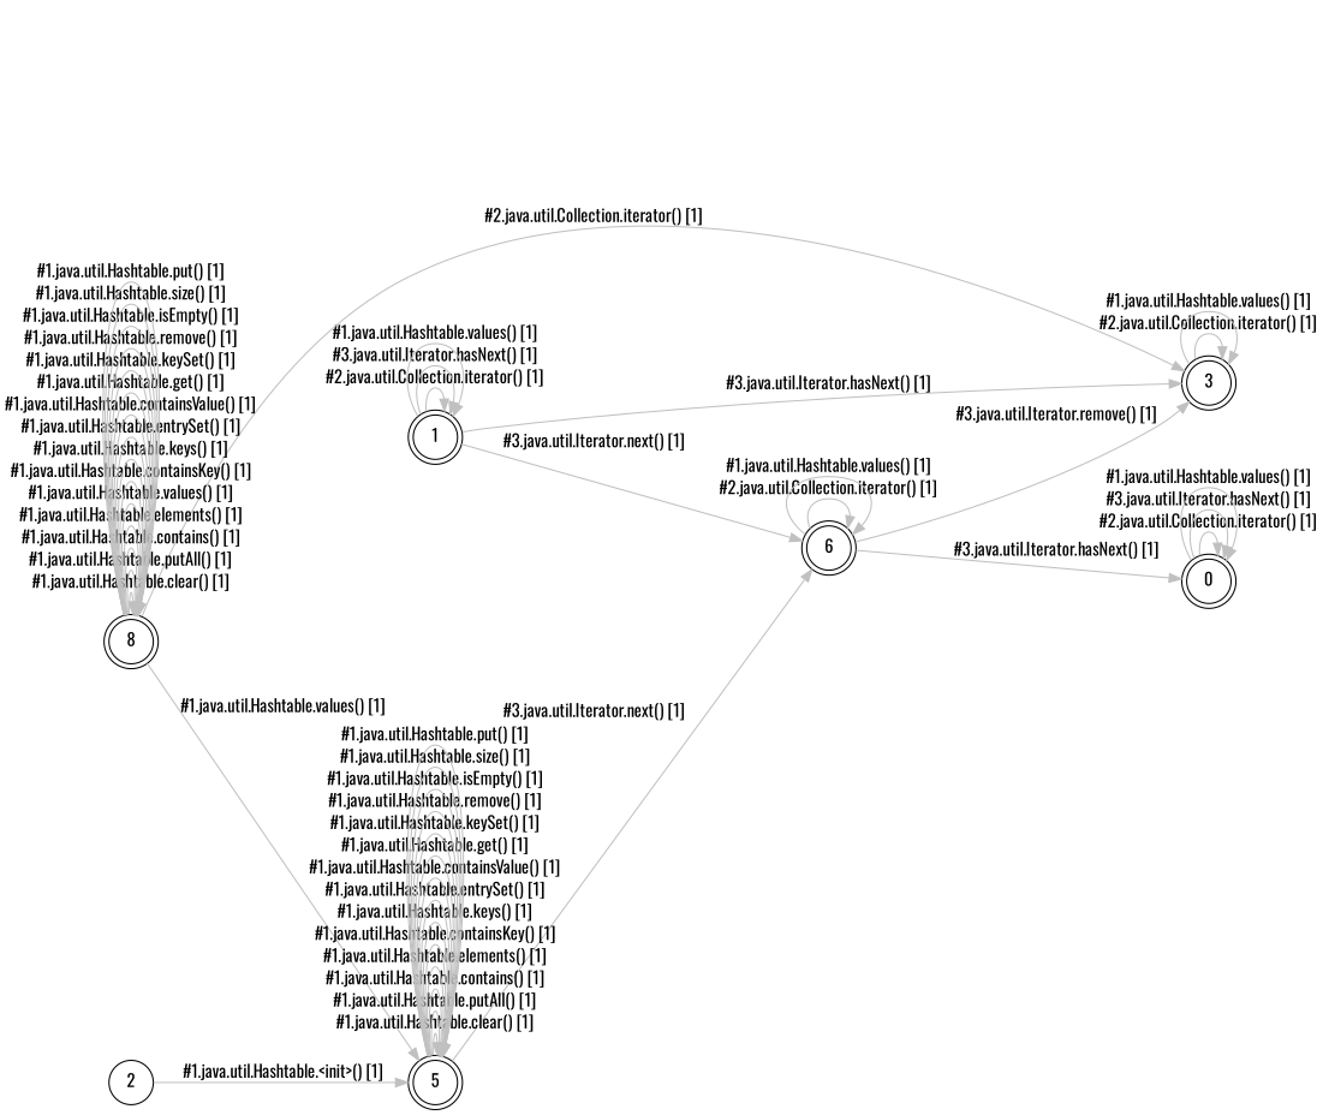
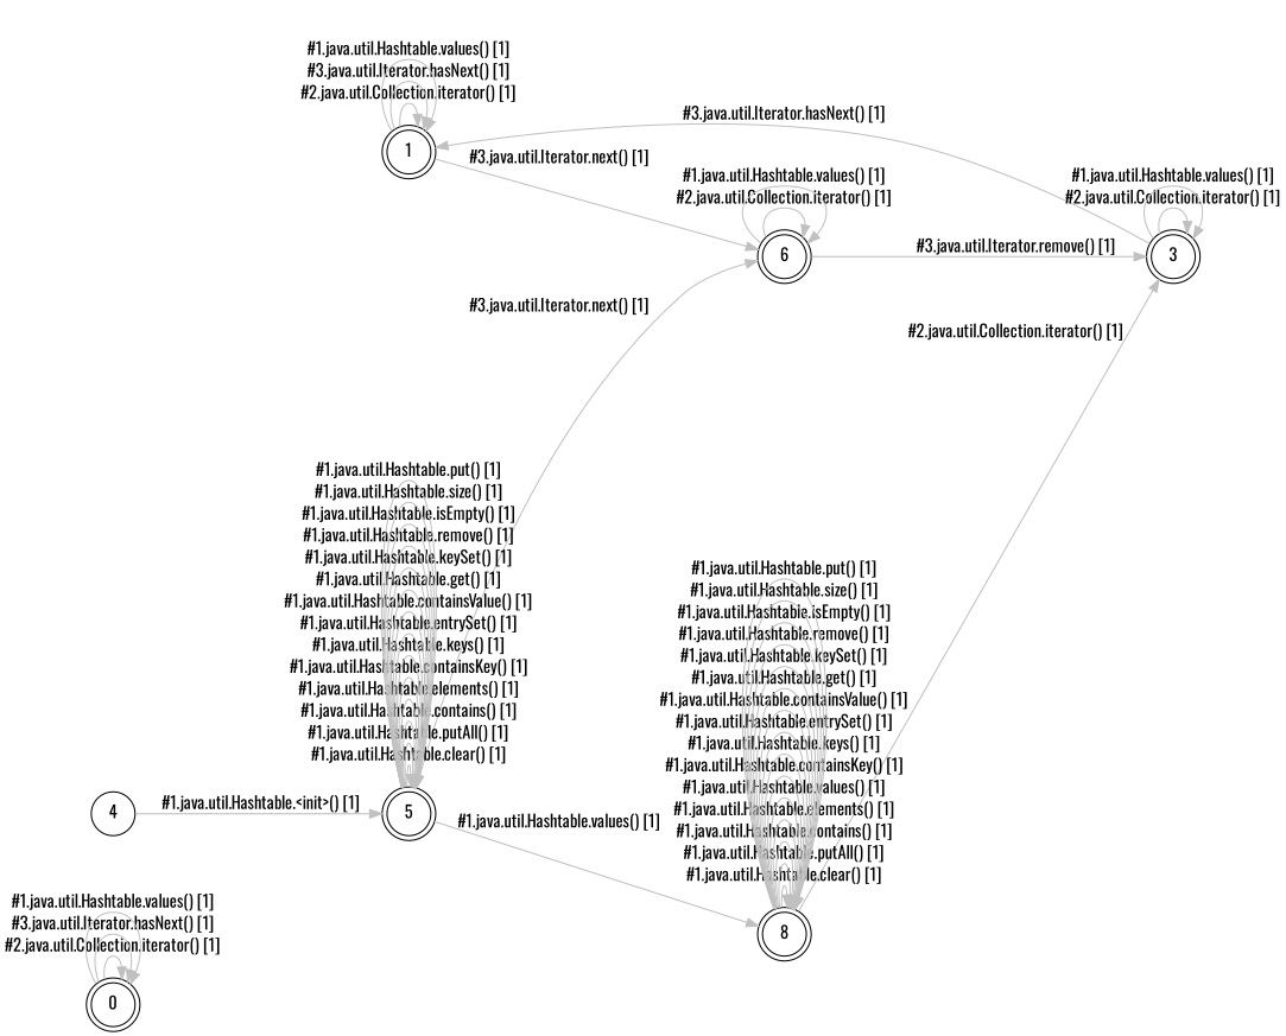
  digraph {
    fontname=Oswald
    rankdir=LR
    node [fontname=Oswald shape=doublecircle]
    edge [color=gray fontname=Oswald style="setlinewidth(1)"]
    0
    1
    6
    3
    n5 [label=8]
-   4 [shape=circle label=2]
+   4 [shape=circle]
    5
    0 -> 0 [label="#2.java.util.Collection.iterator() [1]"]
    0 -> 0 [label="#3.java.util.Iterator.hasNext() [1]"]
    0 -> 0 [label="#1.java.util.Hashtable.values() [1]"]
    1 -> 1 [label="#2.java.util.Collection.iterator() [1]"]
    1 -> 1 [label="#3.java.util.Iterator.hasNext() [1]"]
    1 -> 1 [label="#1.java.util.Hashtable.values() [1]"]
    1 -> 6 [label="#3.java.util.Iterator.next() [1]"]
-   6 -> 0 [label="#3.java.util.Iterator.hasNext() [1]"]
    6 -> 6 [label="#2.java.util.Collection.iterator() [1]"]
    6 -> 6 [label="#1.java.util.Hashtable.values() [1]"]
    6 -> 3 [label="#3.java.util.Iterator.remove() [1]"]
-   1 -> 3 [label="#3.java.util.Iterator.hasNext() [1]"]
+   3 -> 1 [label="#3.java.util.Iterator.hasNext() [1]"]
    3 -> 3 [label="#2.java.util.Collection.iterator() [1]"]
    3 -> 3 [label="#1.java.util.Hashtable.values() [1]"]
    n5 -> 3 [label="#2.java.util.Collection.iterator() [1]"]
    n5 -> n5 [label="#1.java.util.Hashtable.clear() [1]"]
    n5 -> n5 [label="#1.java.util.Hashtable.putAll() [1]"]
    n5 -> n5 [label="#1.java.util.Hashtable.contains() [1]"]
    n5 -> n5 [label="#1.java.util.Hashtable.elements() [1]"]
    n5 -> n5 [label="#1.java.util.Hashtable.values() [1]"]
    n5 -> n5 [label="#1.java.util.Hashtable.containsKey() [1]"]
    n5 -> n5 [label="#1.java.util.Hashtable.keys() [1]"]
    n5 -> n5 [label="#1.java.util.Hashtable.entrySet() [1]"]
    n5 -> n5 [label="#1.java.util.Hashtable.containsValue() [1]"]
    n5 -> n5 [label="#1.java.util.Hashtable.get() [1]"]
    n5 -> n5 [label="#1.java.util.Hashtable.keySet() [1]"]
    n5 -> n5 [label="#1.java.util.Hashtable.remove() [1]"]
    n5 -> n5 [label="#1.java.util.Hashtable.isEmpty() [1]"]
    n5 -> n5 [label="#1.java.util.Hashtable.size() [1]"]
    n5 -> n5 [label="#1.java.util.Hashtable.put() [1]"]
    4 -> 5 [label="#1.java.util.Hashtable.<init>() [1]"]
    5 -> 6 [label="#3.java.util.Iterator.next() [1]"]
-   n5 -> 5 [label="#1.java.util.Hashtable.values() [1]"]
+   5 -> n5 [label="#1.java.util.Hashtable.values() [1]"]
    5 -> 5 [label="#1.java.util.Hashtable.clear() [1]"]
    5 -> 5 [label="#1.java.util.Hashtable.putAll() [1]"]
    5 -> 5 [label="#1.java.util.Hashtable.contains() [1]"]
    5 -> 5 [label="#1.java.util.Hashtable.elements() [1]"]
    5 -> 5 [label="#1.java.util.Hashtable.containsKey() [1]"]
    5 -> 5 [label="#1.java.util.Hashtable.keys() [1]"]
    5 -> 5 [label="#1.java.util.Hashtable.entrySet() [1]"]
    5 -> 5 [label="#1.java.util.Hashtable.containsValue() [1]"]
    5 -> 5 [label="#1.java.util.Hashtable.get() [1]"]
    5 -> 5 [label="#1.java.util.Hashtable.keySet() [1]"]
    5 -> 5 [label="#1.java.util.Hashtable.remove() [1]"]
    5 -> 5 [label="#1.java.util.Hashtable.isEmpty() [1]"]
    5 -> 5 [label="#1.java.util.Hashtable.size() [1]"]
    5 -> 5 [label="#1.java.util.Hashtable.put() [1]"]
  }
